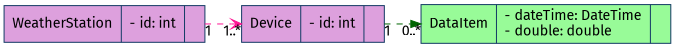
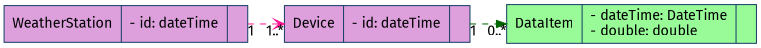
  digraph {
    fontname="Fira Sans"
    rankdir=LR
    node [color="#153d66" fillcolor=plum fontname="Fira Sans" shape=record style=filled]
    edge [fontname="Fira Sans" headport=name style=dashed taillabel=1 tailport=methods]
-   n1 [label="{<name>WeatherStation|- id: int\l|<methods>}"]
-   n2 [label="{<name>Device|- id: int\l|<methods>}"]
+   n1 [label="{<name>WeatherStation|- id: dateTime\l|<methods>}"]
+   n2 [label="{<name>Device|- id: dateTime\l|<methods>}"]
    n3 [fillcolor=palegreen label="{<name>DataItem|- dateTime: DateTime\l- double: double\l|}"]
    subgraph sub_1 {
      n1
    }
    subgraph sub_2 {
      n2
    }
    subgraph sub_3 {
      n3
    }
    n1 -> n2 [arrowhead=vee color=deeppink headlabel="1..*"]
    n2 -> n3 [arrowhead=normal color=darkgreen headlabel="0..*"]
  }
